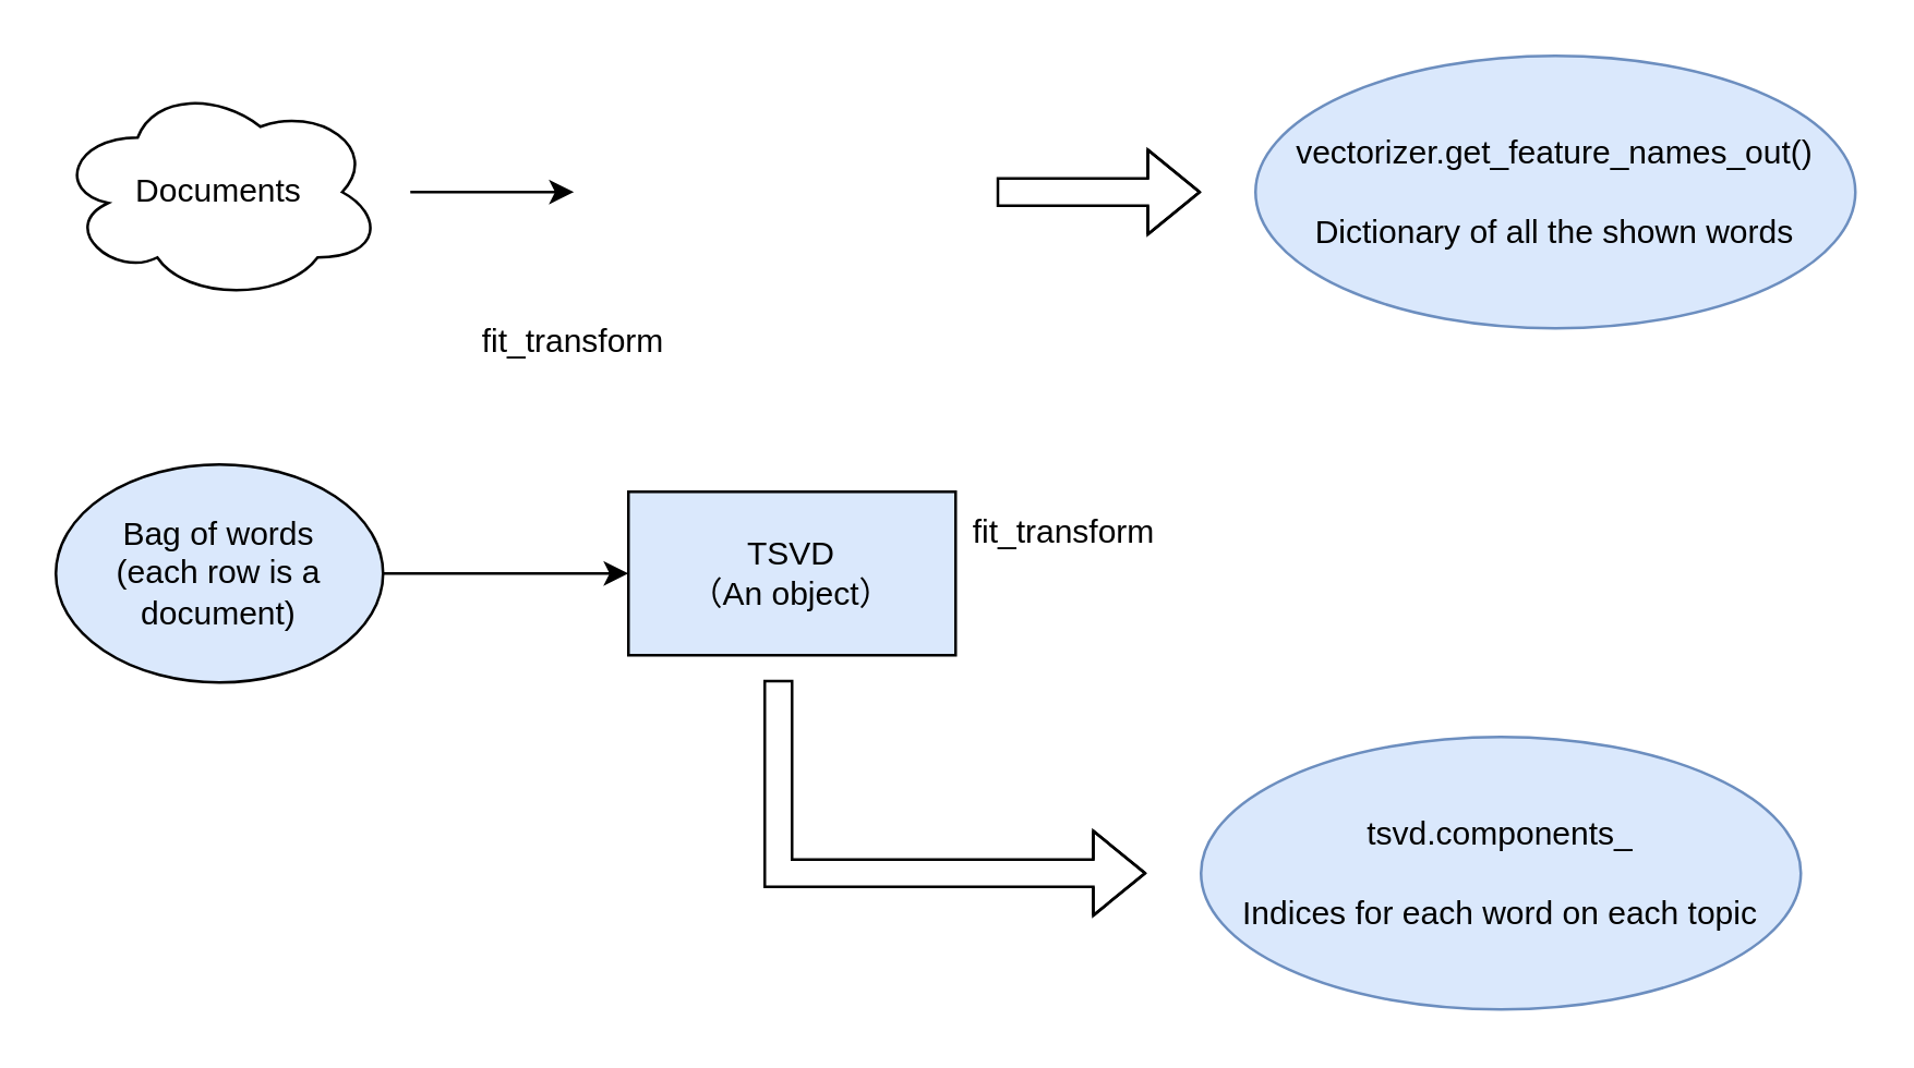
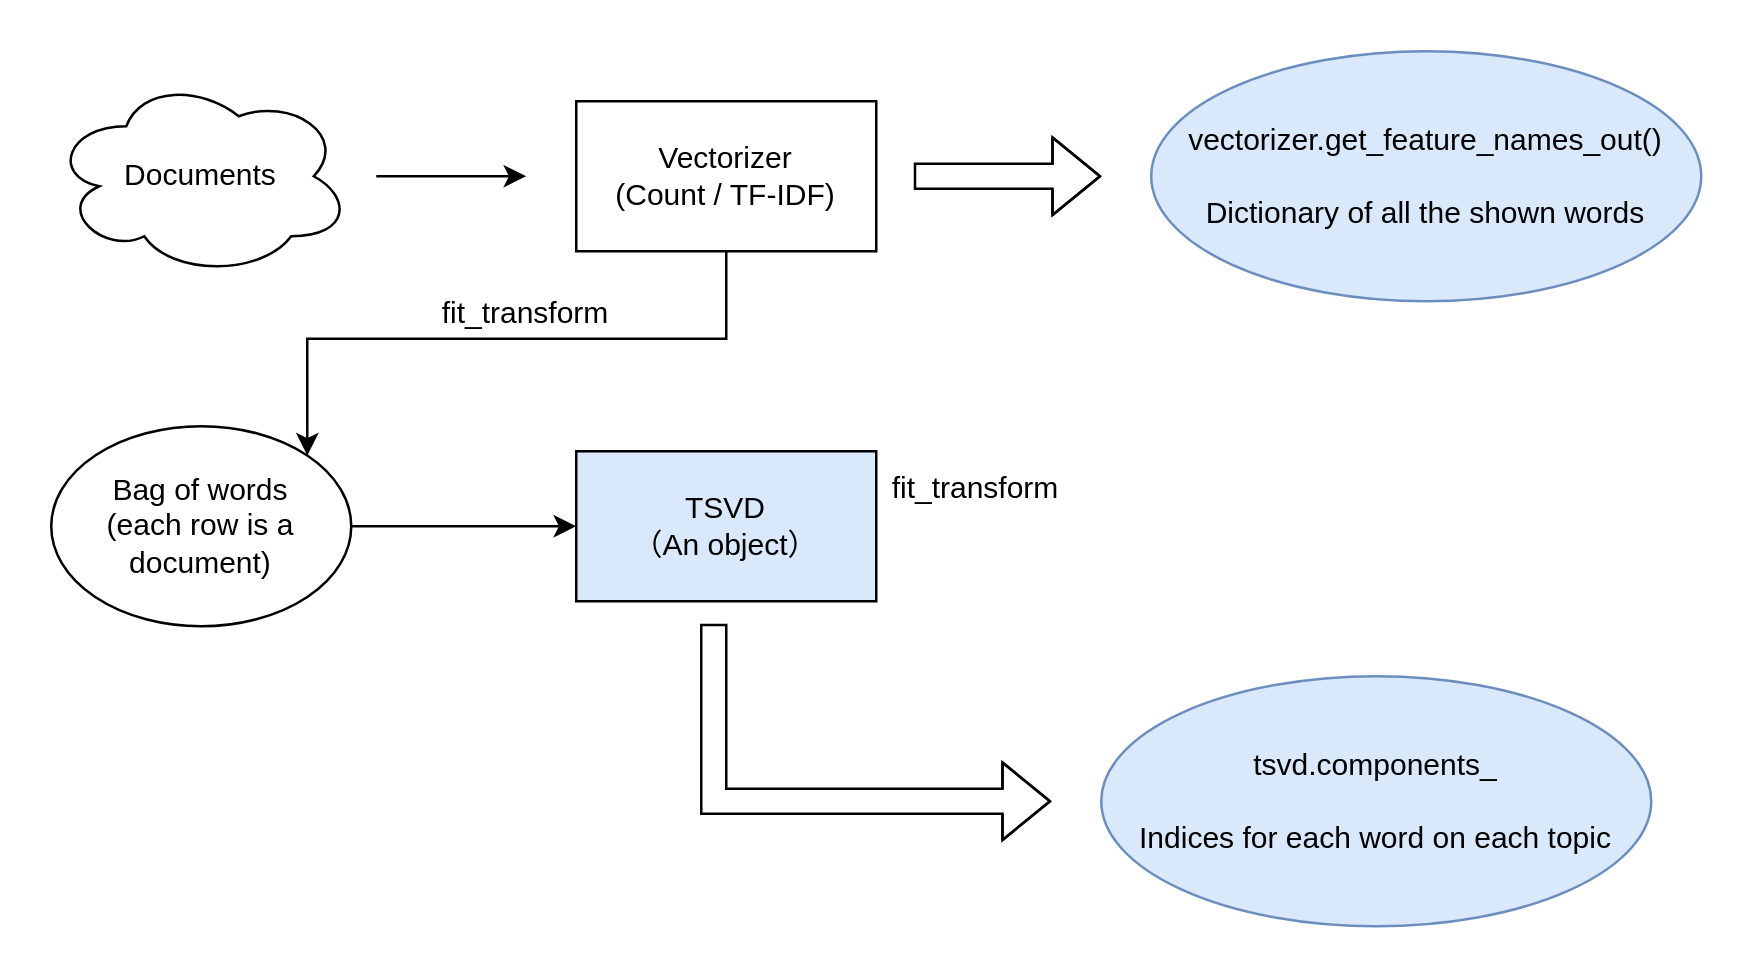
  <mxCell id="0" />
  <mxCell id="1" parent="0" />
  <mxCell id="2" value="Documents" style="ellipse;shape=cloud;whiteSpace=wrap;html=1;" vertex="1" parent="1"><mxGeometry x="20" y="30" width="120" height="80" as="geometry" /></mxCell>
  <mxCell id="3" value="" style="endArrow=classic;html=1;rounded=0;" edge="1" parent="1"><mxGeometry width="50" height="50" relative="1" as="geometry"><mxPoint x="150" y="70" as="sourcePoint" /><mxPoint x="210" y="70" as="targetPoint" /></mxGeometry></mxCell>
+ <mxCell id="4" style="edgeStyle=orthogonalEdgeStyle;rounded=0;orthogonalLoop=1;jettySize=auto;html=1;exitX=0.5;exitY=1;exitDx=0;exitDy=0;entryX=1;entryY=0;entryDx=0;entryDy=0;" edge="1" parent="1" source="5" target="7"><mxGeometry relative="1" as="geometry" /></mxCell>
+ <mxCell id="5" value="Vectorizer&lt;br&gt;(Count / TF-IDF)" style="rounded=0;whiteSpace=wrap;html=1;" vertex="1" parent="1"><mxGeometry x="230" y="40" width="120" height="60" as="geometry" /></mxCell>
  <mxCell id="6" style="edgeStyle=orthogonalEdgeStyle;rounded=0;orthogonalLoop=1;jettySize=auto;html=1;exitX=1;exitY=0.5;exitDx=0;exitDy=0;entryX=0;entryY=0.5;entryDx=0;entryDy=0;" edge="1" parent="1" source="7" target="8"><mxGeometry relative="1" as="geometry" /></mxCell>
- <mxCell id="7" value="Bag of words&lt;br&gt;(each row is a document)" style="ellipse;whiteSpace=wrap;html=1;fillColor=#dae8fc;" vertex="1" parent="1"><mxGeometry x="20" y="170" width="120" height="80" as="geometry" /></mxCell>
+ <mxCell id="7" value="Bag of words&lt;br&gt;(each row is a document)" style="ellipse;whiteSpace=wrap;html=1;" vertex="1" parent="1"><mxGeometry x="20" y="170" width="120" height="80" as="geometry" /></mxCell>
  <mxCell id="8" value="TSVD&lt;br&gt;（An object）" style="rounded=0;whiteSpace=wrap;html=1;fillColor=#dae8fc;" vertex="1" parent="1"><mxGeometry x="230" y="180" width="120" height="60" as="geometry" /></mxCell>
  <mxCell id="9" value="fit_transform" style="text;html=1;strokeColor=none;fillColor=none;align=center;verticalAlign=middle;whiteSpace=wrap;rounded=0;" vertex="1" parent="1"><mxGeometry x="360" y="180" width="60" height="30" as="geometry" /></mxCell>
  <mxCell id="10" value="fit_transform" style="text;html=1;strokeColor=none;fillColor=none;align=center;verticalAlign=middle;whiteSpace=wrap;rounded=0;" vertex="1" parent="1"><mxGeometry x="180" y="110" width="60" height="30" as="geometry" /></mxCell>
  <mxCell id="11" value="" style="shape=flexArrow;endArrow=classic;html=1;rounded=0;" edge="1" parent="1"><mxGeometry width="50" height="50" relative="1" as="geometry"><mxPoint x="365" y="70" as="sourcePoint" /><mxPoint x="440" y="70" as="targetPoint" /><Array as="points"><mxPoint x="410" y="70" /></Array></mxGeometry></mxCell>
  <mxCell id="12" value="vectorizer.get_feature_names_out()&lt;br&gt;&lt;br&gt;Dictionary of all the shown words" style="ellipse;whiteSpace=wrap;html=1;fillColor=#dae8fc;strokeColor=#6c8ebf;" vertex="1" parent="1"><mxGeometry x="460" y="20" width="220" height="100" as="geometry" /></mxCell>
  <mxCell id="13" value="" style="shape=flexArrow;endArrow=classic;html=1;rounded=0;" edge="1" parent="1"><mxGeometry width="50" height="50" relative="1" as="geometry"><mxPoint x="285" y="249" as="sourcePoint" /><mxPoint x="420" y="320" as="targetPoint" /><Array as="points"><mxPoint x="285" y="320" /><mxPoint x="380" y="320" /></Array></mxGeometry></mxCell>
  <mxCell id="14" value="tsvd.components_&lt;br&gt;&lt;br&gt;Indices for each word on each topic" style="ellipse;whiteSpace=wrap;html=1;fillColor=#dae8fc;strokeColor=#6c8ebf;" vertex="1" parent="1"><mxGeometry x="440" y="270" width="220" height="100" as="geometry" /></mxCell>
